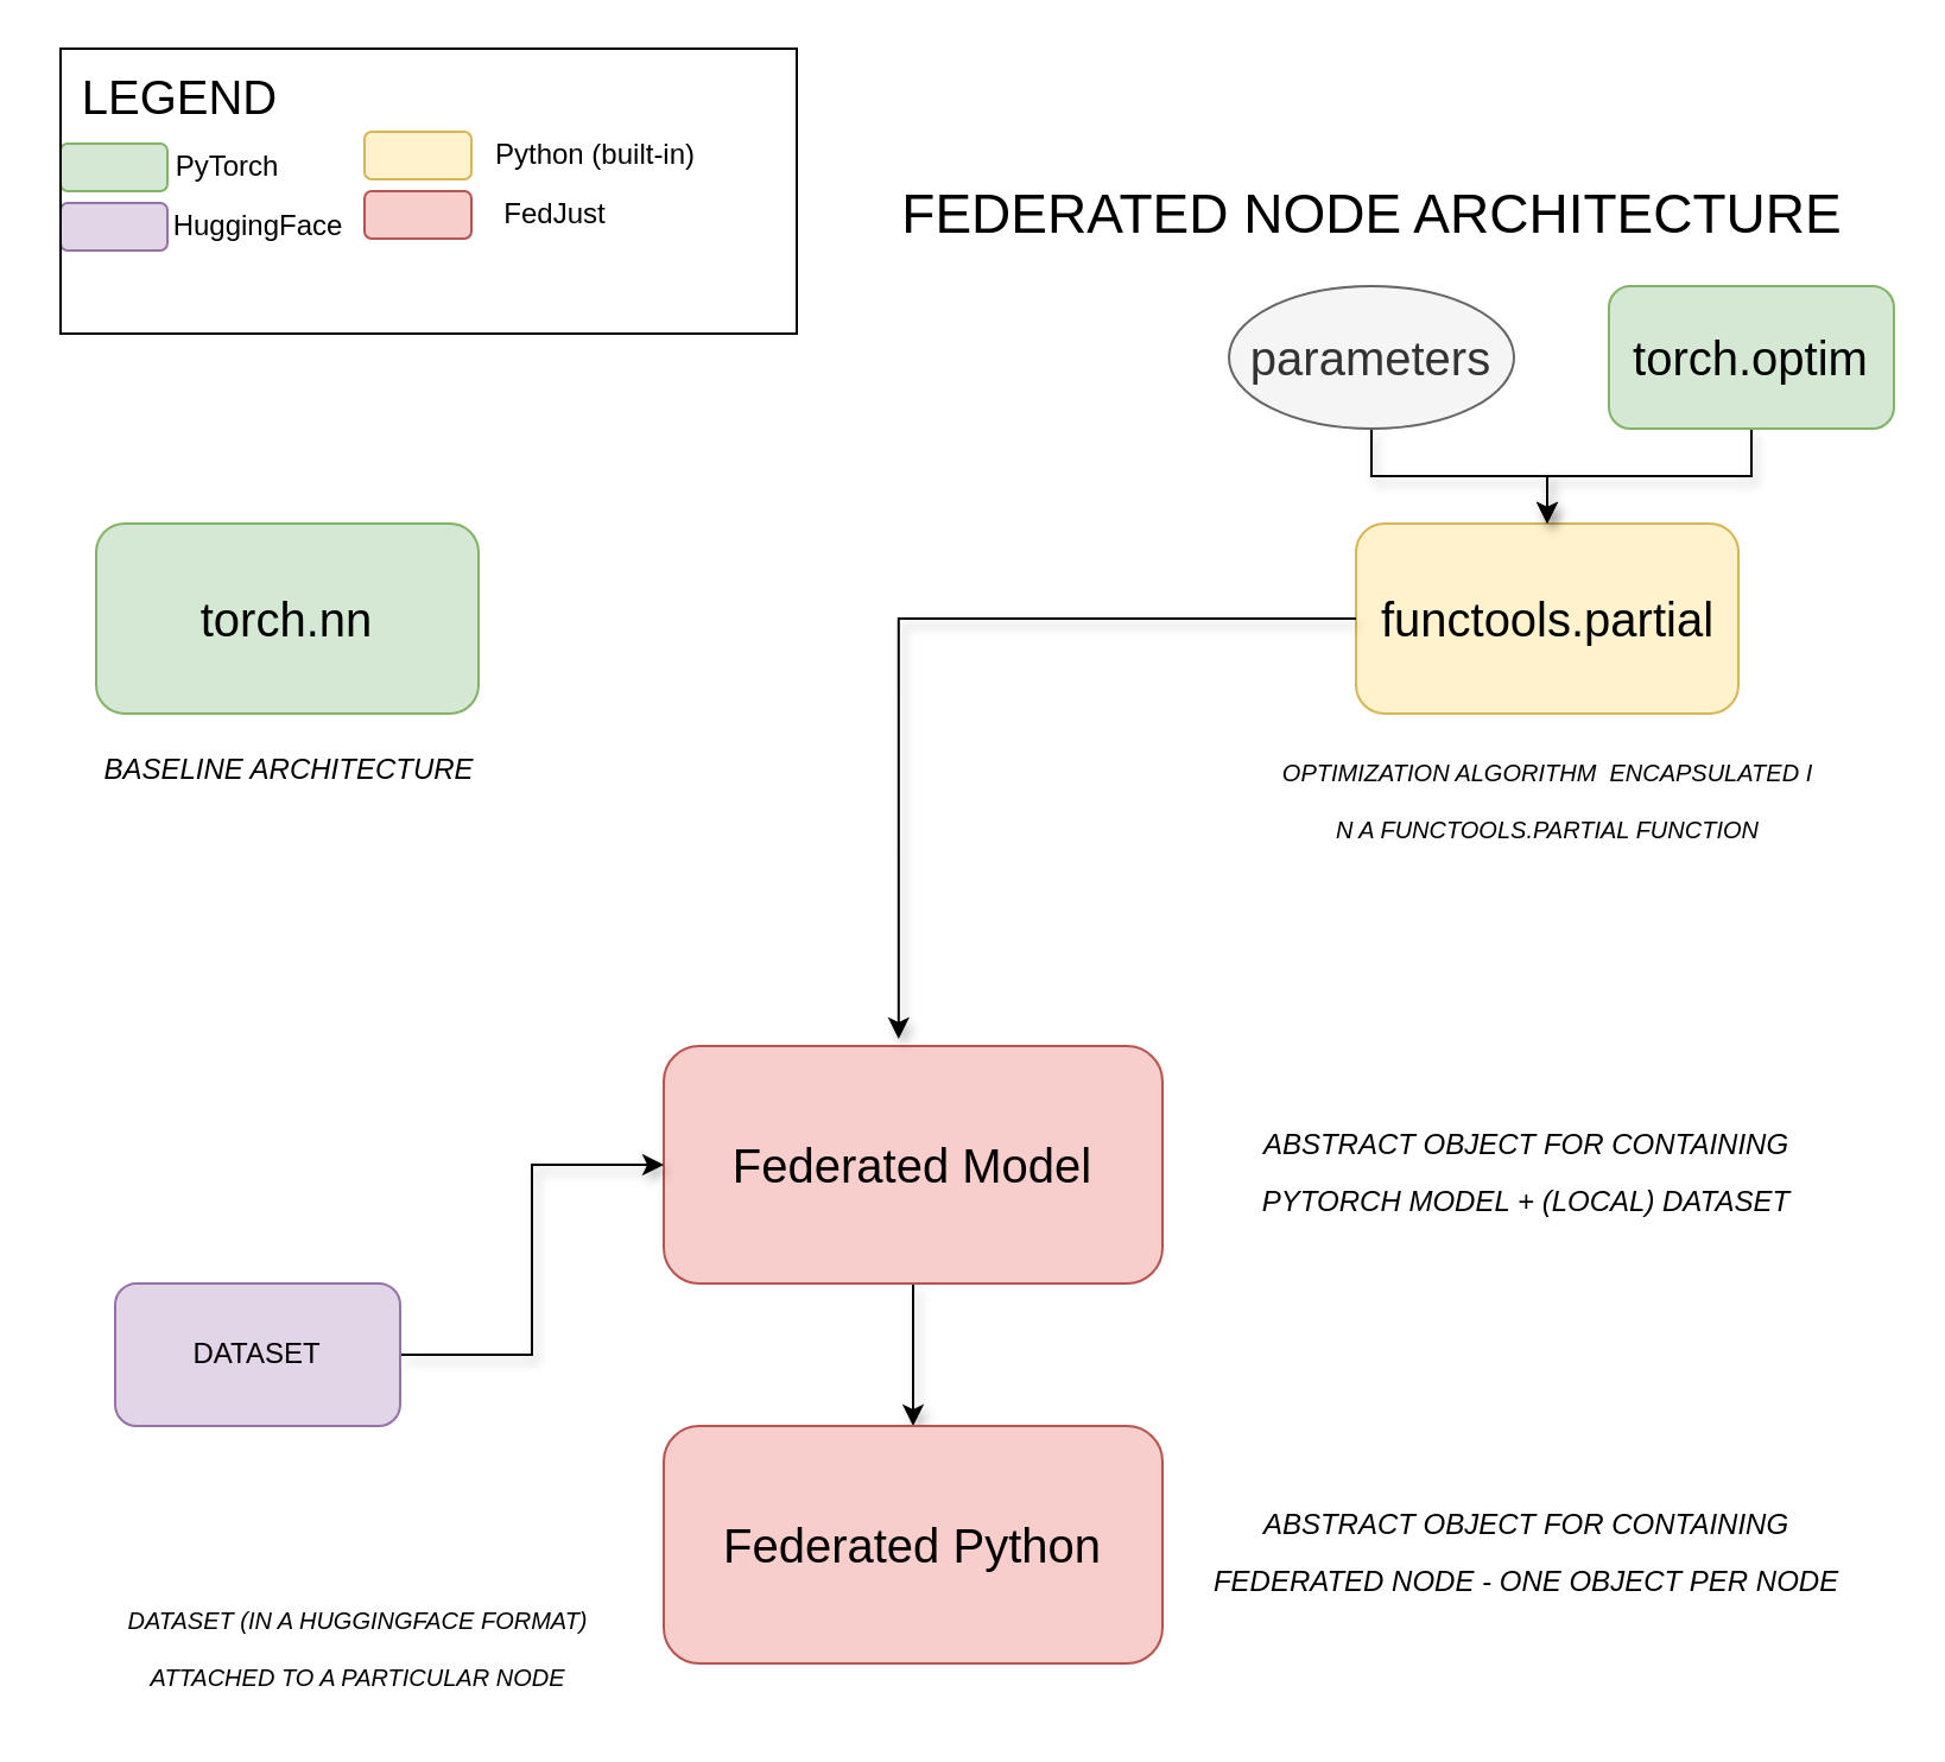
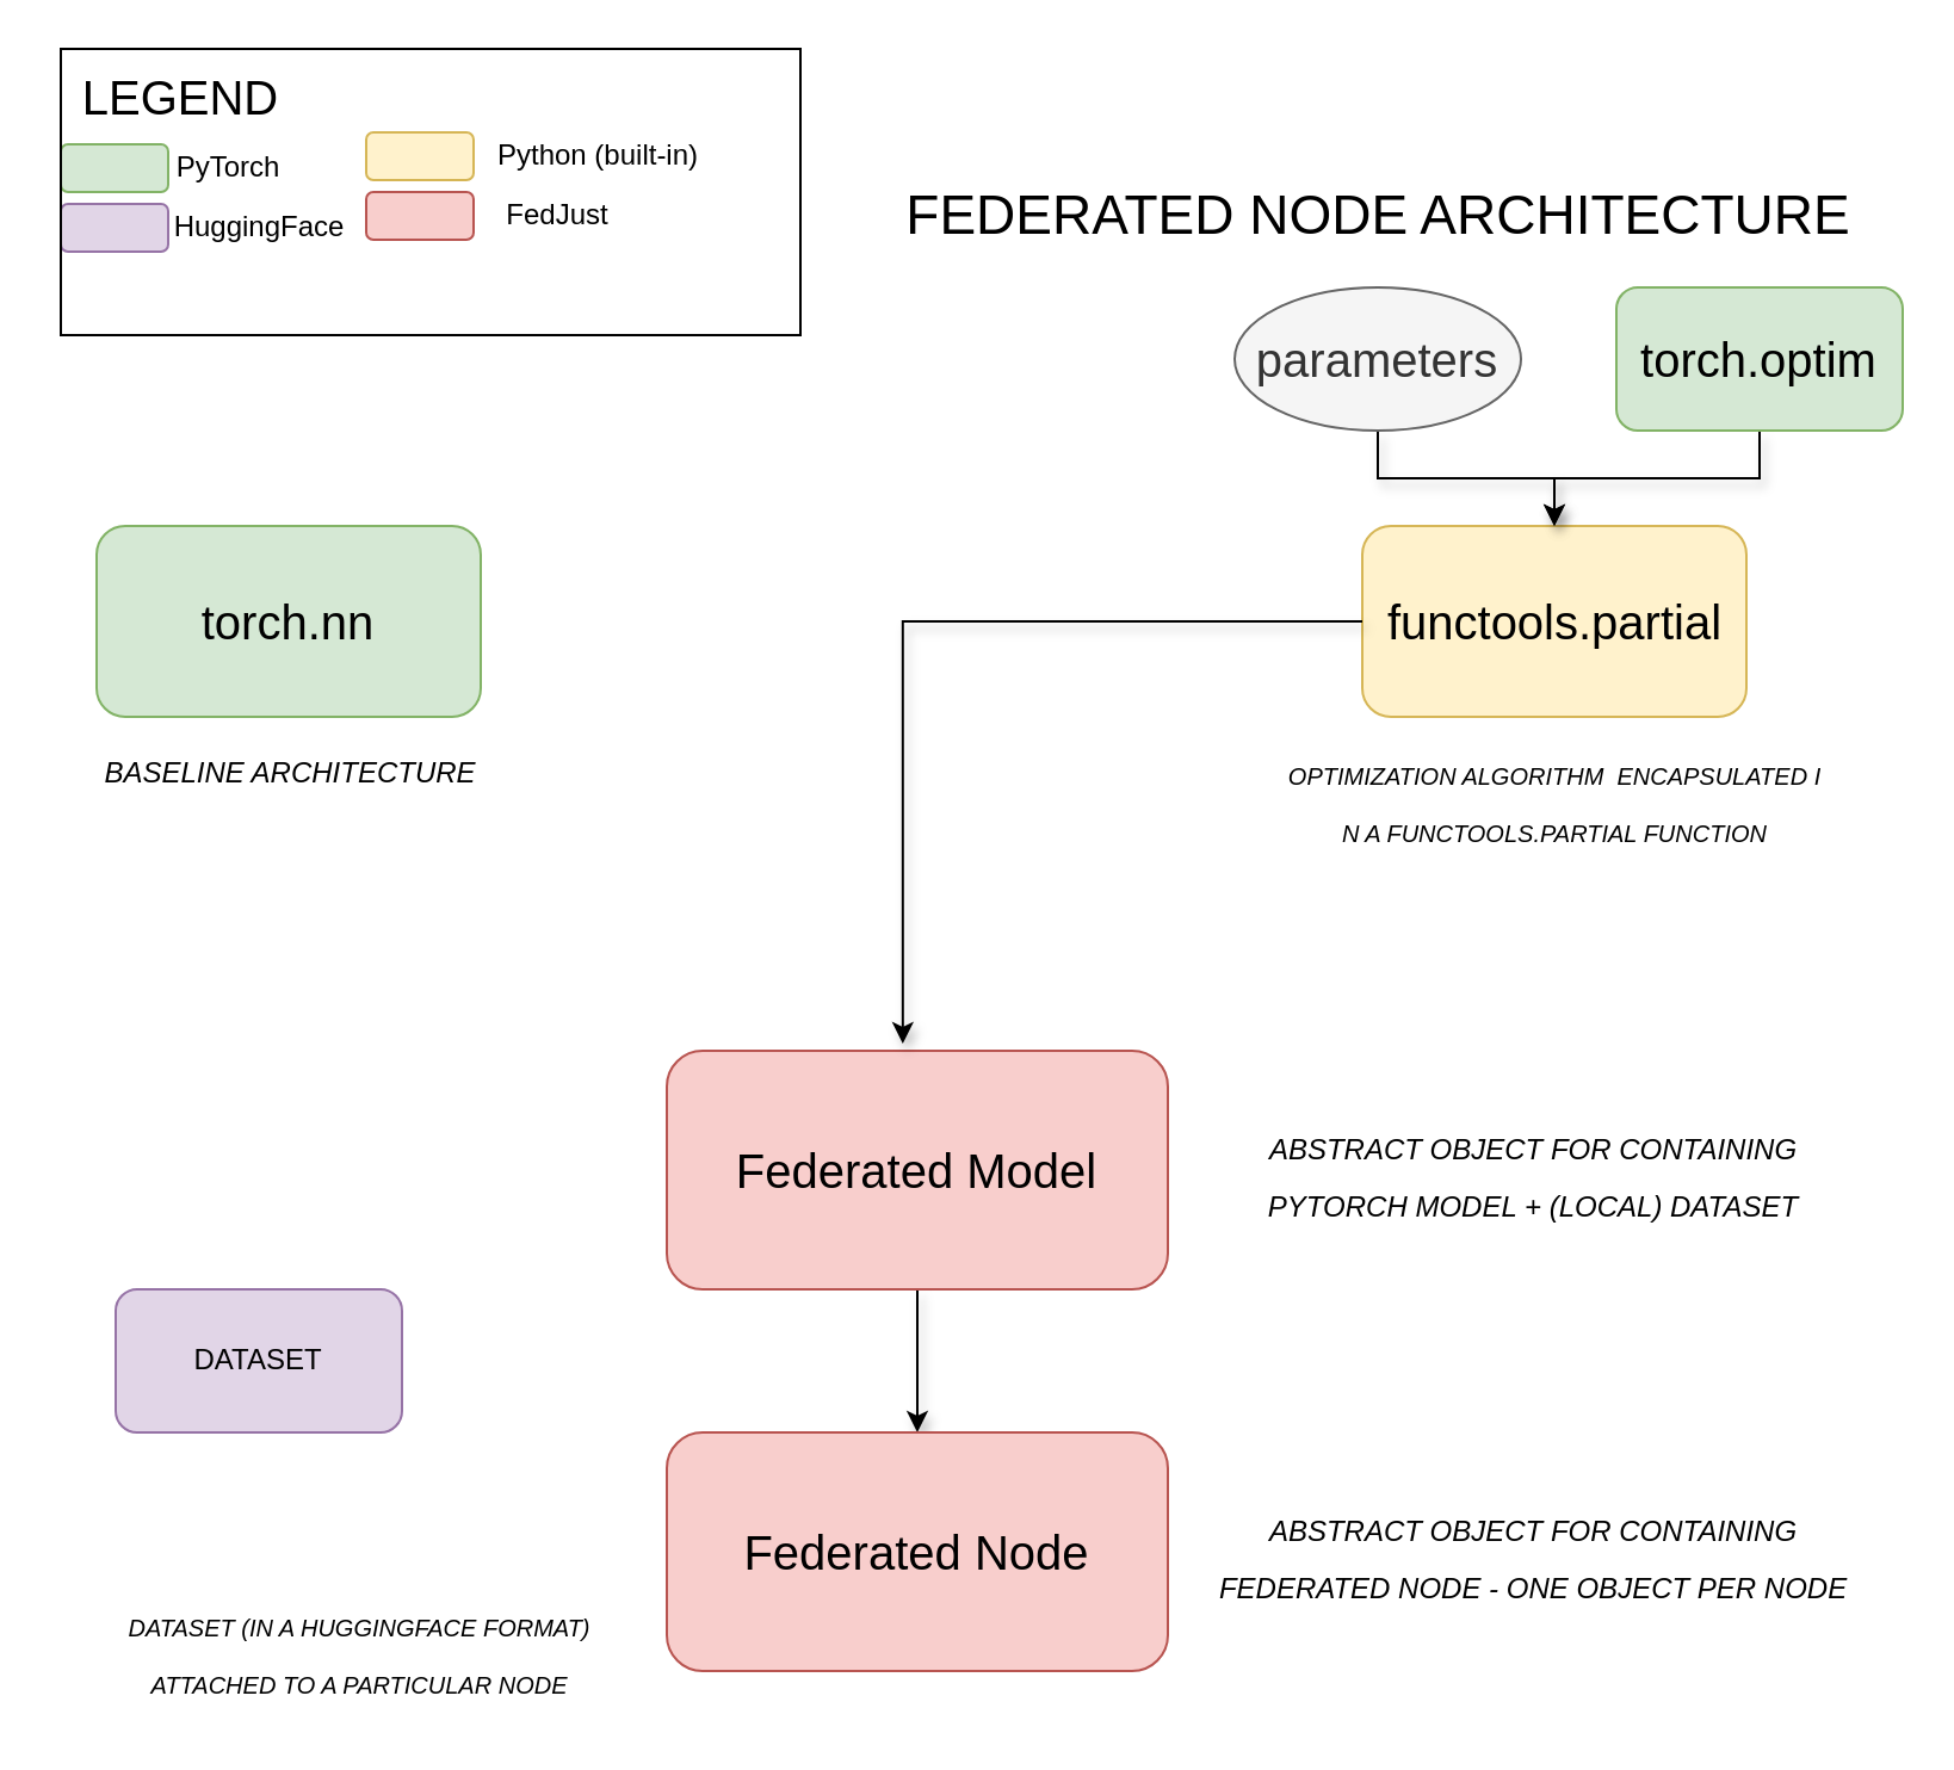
  <mxCell id="0" />
  <mxCell id="1" parent="0" />
  <mxCell id="2" style="edgeStyle=orthogonalEdgeStyle;rounded=0;hachureGap=4;orthogonalLoop=1;jettySize=auto;html=1;entryX=0.5;entryY=0;entryDx=0;entryDy=0;fontFamily=Architects Daughter;fontSource=https%3A%2F%2Ffonts.googleapis.com%2Fcss%3Ffamily%3DArchitects%2BDaughter;fontSize=16;shadow=1;" edge="1" parent="1" source="3" target="14"><mxGeometry relative="1" as="geometry" /></mxCell>
  <mxCell id="3" value="&lt;font face=&quot;Helvetica&quot;&gt;Federated Model&lt;/font&gt;" style="rounded=1;whiteSpace=wrap;html=1;hachureGap=4;fontFamily=Architects Daughter;fontSource=https%3A%2F%2Ffonts.googleapis.com%2Fcss%3Ffamily%3DArchitects%2BDaughter;fontSize=20;fillColor=#f8cecc;strokeColor=#b85450;" vertex="1" parent="1"><mxGeometry x="279" y="440" width="210" height="100" as="geometry" /></mxCell>
  <mxCell id="4" value="&lt;font face=&quot;Helvetica&quot;&gt;functools.partial&lt;/font&gt;" style="rounded=1;whiteSpace=wrap;html=1;hachureGap=4;fontFamily=Architects Daughter;fontSource=https%3A%2F%2Ffonts.googleapis.com%2Fcss%3Ffamily%3DArchitects%2BDaughter;fontSize=20;fillColor=#fff2cc;strokeColor=#d6b656;" vertex="1" parent="1"><mxGeometry x="570.5" y="220" width="161" height="80" as="geometry" /></mxCell>
  <mxCell id="5" style="edgeStyle=orthogonalEdgeStyle;rounded=0;hachureGap=4;orthogonalLoop=1;jettySize=auto;html=1;entryX=0.5;entryY=0;entryDx=0;entryDy=0;fontFamily=Architects Daughter;fontSource=https%3A%2F%2Ffonts.googleapis.com%2Fcss%3Ffamily%3DArchitects%2BDaughter;fontSize=16;shadow=1;" edge="1" parent="1" source="6" target="4"><mxGeometry relative="1" as="geometry" /></mxCell>
  <mxCell id="6" value="&lt;font face=&quot;Helvetica&quot;&gt;torch.optim&lt;/font&gt;" style="whiteSpace=wrap;html=1;hachureGap=4;fontFamily=Architects Daughter;fontSource=https%3A%2F%2Ffonts.googleapis.com%2Fcss%3Ffamily%3DArchitects%2BDaughter;fontSize=20;fillColor=#d5e8d4;strokeColor=#82b366;rounded=1;" vertex="1" parent="1"><mxGeometry x="677" y="120" width="120" height="60" as="geometry" /></mxCell>
  <mxCell id="7" style="edgeStyle=orthogonalEdgeStyle;rounded=0;hachureGap=4;orthogonalLoop=1;jettySize=auto;html=1;entryX=0.5;entryY=0;entryDx=0;entryDy=0;fontFamily=Architects Daughter;fontSource=https%3A%2F%2Ffonts.googleapis.com%2Fcss%3Ffamily%3DArchitects%2BDaughter;fontSize=16;shadow=1;" edge="1" parent="1" source="8" target="4"><mxGeometry relative="1" as="geometry" /></mxCell>
  <mxCell id="8" value="&lt;font face=&quot;Helvetica&quot;&gt;parameters&lt;/font&gt;" style="ellipse;whiteSpace=wrap;html=1;hachureGap=4;fontFamily=Architects Daughter;fontSource=https%3A%2F%2Ffonts.googleapis.com%2Fcss%3Ffamily%3DArchitects%2BDaughter;fontSize=20;fillColor=#f5f5f5;strokeColor=#666666;fontColor=#333333;" vertex="1" parent="1"><mxGeometry x="517" y="120" width="120" height="60" as="geometry" /></mxCell>
  <mxCell id="9" style="edgeStyle=orthogonalEdgeStyle;rounded=0;hachureGap=4;orthogonalLoop=1;jettySize=auto;html=1;entryX=0.471;entryY=-0.03;entryDx=0;entryDy=0;entryPerimeter=0;fontFamily=Architects Daughter;fontSource=https%3A%2F%2Ffonts.googleapis.com%2Fcss%3Ffamily%3DArchitects%2BDaughter;fontSize=16;shadow=1;" edge="1" parent="1" source="4" target="3"><mxGeometry relative="1" as="geometry" /></mxCell>
  <mxCell id="10" value="&lt;font face=&quot;Helvetica&quot;&gt;torch.nn&lt;/font&gt;" style="rounded=1;whiteSpace=wrap;html=1;hachureGap=4;fontFamily=Architects Daughter;fontSource=https%3A%2F%2Ffonts.googleapis.com%2Fcss%3Ffamily%3DArchitects%2BDaughter;fontSize=20;fillColor=#d5e8d4;strokeColor=#82b366;" vertex="1" parent="1"><mxGeometry x="40" y="220" width="161" height="80" as="geometry" /></mxCell>
  <mxCell id="11" value="&lt;font size=&quot;1&quot; face=&quot;Helvetica&quot;&gt;&lt;i style=&quot;font-size: 12px;&quot;&gt;BASELINE ARCHITECTURE&lt;/i&gt;&lt;/font&gt;" style="text;html=1;align=center;verticalAlign=middle;resizable=0;points=[];autosize=1;strokeColor=none;fillColor=none;fontSize=20;fontFamily=Architects Daughter;" vertex="1" parent="1"><mxGeometry x="30.5" y="300" width="180" height="40" as="geometry" /></mxCell>
  <mxCell id="12" value="&lt;font style=&quot;font-size: 10px;&quot; face=&quot;Helvetica&quot;&gt;&lt;i&gt;OPTIMIZATION ALGORITHM&amp;nbsp; ENCAPSULATED I&lt;br&gt;N A FUNCTOOLS.PARTIAL FUNCTION&lt;br&gt;&lt;br&gt;&lt;/i&gt;&lt;/font&gt;" style="text;html=1;align=center;verticalAlign=middle;resizable=0;points=[];autosize=1;strokeColor=none;fillColor=none;fontSize=20;fontFamily=Architects Daughter;" vertex="1" parent="1"><mxGeometry x="526" y="300" width="250" height="90" as="geometry" /></mxCell>
  <mxCell id="13" value="&lt;font face=&quot;Helvetica&quot;&gt;&lt;span style=&quot;font-size: 12px;&quot;&gt;&lt;i&gt;ABSTRACT OBJECT FOR CONTAINING&lt;br&gt;PYTORCH MODEL + (LOCAL) DATASET&lt;br&gt;&lt;/i&gt;&lt;/span&gt;&lt;/font&gt;" style="text;html=1;align=center;verticalAlign=middle;resizable=0;points=[];autosize=1;strokeColor=none;fillColor=none;fontSize=20;fontFamily=Architects Daughter;" vertex="1" parent="1"><mxGeometry x="517" y="460" width="250" height="60" as="geometry" /></mxCell>
- <mxCell id="14" value="&lt;font face=&quot;Helvetica&quot;&gt;Federated Python&lt;/font&gt;" style="rounded=1;whiteSpace=wrap;html=1;hachureGap=4;fontFamily=Architects Daughter;fontSource=https%3A%2F%2Ffonts.googleapis.com%2Fcss%3Ffamily%3DArchitects%2BDaughter;fontSize=20;fillColor=#f8cecc;strokeColor=#b85450;" vertex="1" parent="1"><mxGeometry x="279" y="600" width="210" height="100" as="geometry" /></mxCell>
+ <mxCell id="14" value="&lt;font face=&quot;Helvetica&quot;&gt;Federated Node&lt;/font&gt;" style="rounded=1;whiteSpace=wrap;html=1;hachureGap=4;fontFamily=Architects Daughter;fontSource=https%3A%2F%2Ffonts.googleapis.com%2Fcss%3Ffamily%3DArchitects%2BDaughter;fontSize=20;fillColor=#f8cecc;strokeColor=#b85450;" vertex="1" parent="1"><mxGeometry x="279" y="600" width="210" height="100" as="geometry" /></mxCell>
  <mxCell id="15" value="&lt;font face=&quot;Helvetica&quot;&gt;&lt;span style=&quot;font-size: 12px;&quot;&gt;&lt;i&gt;ABSTRACT OBJECT FOR CONTAINING&lt;br&gt;FEDERATED NODE - ONE OBJECT PER NODE&lt;br&gt;&lt;/i&gt;&lt;/span&gt;&lt;/font&gt;" style="text;html=1;align=center;verticalAlign=middle;resizable=0;points=[];autosize=1;strokeColor=none;fillColor=none;fontSize=20;fontFamily=Architects Daughter;" vertex="1" parent="1"><mxGeometry x="497" y="620" width="290" height="60" as="geometry" /></mxCell>
  <mxCell id="16" value="LEGEND" style="text;html=1;align=center;verticalAlign=middle;resizable=0;points=[];autosize=1;strokeColor=none;fillColor=none;fontSize=20;fontFamily=Helvetica;" vertex="1" parent="1"><mxGeometry width="110" height="40" as="geometry" x="20" y="20" /></mxCell>
  <mxCell id="17" value="" style="whiteSpace=wrap;html=1;hachureGap=4;fontFamily=Architects Daughter;fontSource=https%3A%2F%2Ffonts.googleapis.com%2Fcss%3Ffamily%3DArchitects%2BDaughter;fontSize=20;fillColor=#d5e8d4;strokeColor=#82b366;rounded=1;" vertex="1" parent="1"><mxGeometry x="25" y="60" width="45" height="20" as="geometry" /></mxCell>
  <mxCell id="18" value="PyTorch" style="text;html=1;align=center;verticalAlign=middle;resizable=0;points=[];autosize=1;strokeColor=none;fillColor=none;" vertex="1" parent="1"><mxGeometry x="60" y="55" width="70" height="30" as="geometry" /></mxCell>
  <mxCell id="19" value="" style="whiteSpace=wrap;html=1;hachureGap=4;fontFamily=Architects Daughter;fontSource=https%3A%2F%2Ffonts.googleapis.com%2Fcss%3Ffamily%3DArchitects%2BDaughter;fontSize=20;fillColor=#e1d5e7;strokeColor=#9673a6;rounded=1;" vertex="1" parent="1"><mxGeometry x="25" y="85" width="45" height="20" as="geometry" /></mxCell>
  <mxCell id="20" value="HuggingFace" style="text;html=1;align=center;verticalAlign=middle;resizable=0;points=[];autosize=1;strokeColor=none;fillColor=none;" vertex="1" parent="1"><mxGeometry x="63" y="80" width="90" height="30" as="geometry" /></mxCell>
  <mxCell id="21" value="" style="whiteSpace=wrap;html=1;hachureGap=4;fontFamily=Architects Daughter;fontSource=https%3A%2F%2Ffonts.googleapis.com%2Fcss%3Ffamily%3DArchitects%2BDaughter;fontSize=20;fillColor=#fff2cc;strokeColor=#d6b656;rounded=1;" vertex="1" parent="1"><mxGeometry x="153" y="55" width="45" height="20" as="geometry" /></mxCell>
  <mxCell id="22" value="Python (built-in)" style="text;html=1;align=center;verticalAlign=middle;resizable=0;points=[];autosize=1;strokeColor=none;fillColor=none;" vertex="1" parent="1"><mxGeometry x="195" y="50" width="110" height="30" as="geometry" /></mxCell>
  <mxCell id="23" value="" style="whiteSpace=wrap;html=1;hachureGap=4;fontFamily=Architects Daughter;fontSource=https%3A%2F%2Ffonts.googleapis.com%2Fcss%3Ffamily%3DArchitects%2BDaughter;fontSize=20;fillColor=#f8cecc;strokeColor=#b85450;rounded=1;" vertex="1" parent="1"><mxGeometry x="153" y="80" width="45" height="20" as="geometry" /></mxCell>
  <mxCell id="24" value="FedJust" style="text;html=1;align=center;verticalAlign=middle;resizable=0;points=[];autosize=1;strokeColor=none;fillColor=none;" vertex="1" parent="1"><mxGeometry x="198" y="75" width="70" height="30" as="geometry" /></mxCell>
  <mxCell id="25" value="" style="rounded=0;whiteSpace=wrap;html=1;fillColor=none;" vertex="1" parent="1"><mxGeometry x="25" width="310" height="120" as="geometry" y="20" /></mxCell>
  <mxCell id="26" value="FEDERATED NODE ARCHITECTURE" style="text;html=1;align=center;verticalAlign=middle;resizable=0;points=[];autosize=1;strokeColor=none;fillColor=none;fontSize=23;" vertex="1" parent="1"><mxGeometry x="367" y="70" width="420" height="40" as="geometry" /></mxCell>
- <mxCell id="27" style="edgeStyle=orthogonalEdgeStyle;rounded=0;orthogonalLoop=1;jettySize=auto;html=1;entryX=0;entryY=0.5;entryDx=0;entryDy=0;shadow=1;" edge="1" parent="1" source="28" target="3"><mxGeometry relative="1" as="geometry" /></mxCell>
  <mxCell id="28" value="DATASET" style="rounded=1;whiteSpace=wrap;html=1;fillColor=#e1d5e7;strokeColor=#9673a6;glass=0;" vertex="1" parent="1"><mxGeometry x="48" y="540" width="120" height="60" as="geometry" /></mxCell>
  <mxCell id="29" value="&lt;font face=&quot;Helvetica&quot;&gt;&lt;span style=&quot;font-size: 12px;&quot;&gt;&lt;i&gt;&lt;br&gt;&lt;/i&gt;&lt;/span&gt;&lt;/font&gt;" style="text;html=1;align=center;verticalAlign=middle;resizable=0;points=[];autosize=1;strokeColor=none;fillColor=none;fontSize=20;fontFamily=Architects Daughter;" vertex="1" parent="1"><mxGeometry x="105" y="670" width="20" height="40" as="geometry" /></mxCell>
  <mxCell id="30" value="&lt;font style=&quot;font-size: 10px;&quot; face=&quot;Helvetica&quot;&gt;&lt;i&gt;DATASET (IN A HUGGINGFACE FORMAT) &lt;br&gt;ATTACHED TO A PARTICULAR NODE&lt;br&gt;&lt;/i&gt;&lt;/font&gt;" style="text;html=1;align=center;verticalAlign=middle;resizable=0;points=[];autosize=1;strokeColor=none;fillColor=none;fontSize=20;fontFamily=Architects Daughter;" vertex="1" parent="1"><mxGeometry x="40" y="660" width="220" height="60" as="geometry" /></mxCell>
